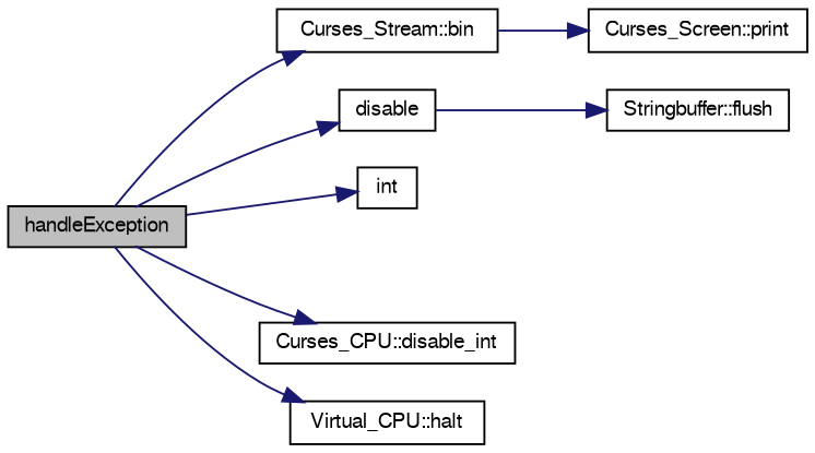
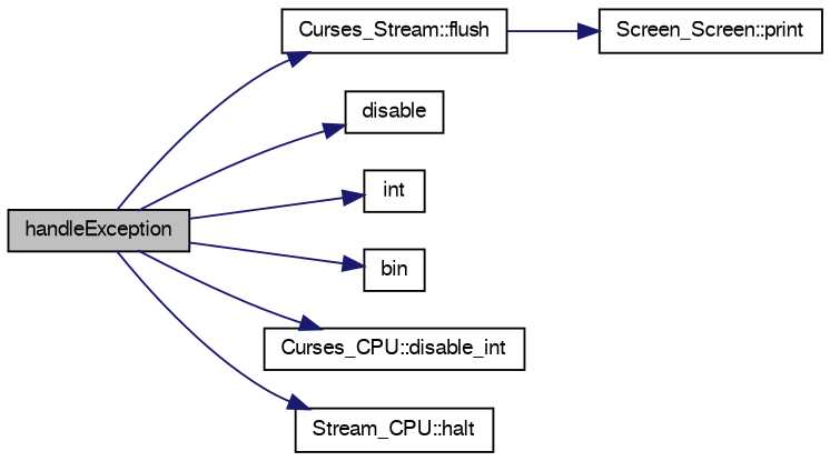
  digraph {
    rankdir=LR
    node [color=black fontname=FreeSans fontsize=10 shape=record]
    edge [color=midnightblue fontname=FreeSans fontsize=10 labelfontname=FreeSans labelfontsize=10 style=solid]
    n1 [fillcolor=grey75 fontcolor=black height=0.2 label=handleException style=filled width=0.4]
-   n2 [height=0.2 label="Curses_Stream::bin" width=0.4]
+   n2 [height=0.2 label="Curses_Stream::flush" width=0.4]
    n3 [height=0.2 label=disable width=0.4]
    n4 [height=0.2 label=int width=0.4]
+   n5 [height=0.2 label=bin width=0.4]
    n6 [height=0.2 label="Curses_CPU::disable_int" width=0.4]
-   n7 [height=0.2 label="Virtual_CPU::halt" width=0.4]
-   n8 [height=0.2 label="Curses_Screen::print" width=0.4]
-   n9 [height=0.2 label="Stringbuffer::flush" width=0.4]
+   n7 [height=0.2 label="Stream_CPU::halt" width=0.4]
+   n8 [height=0.2 label="Screen_Screen::print" width=0.4]
    n1 -> n2
    n1 -> n3
    n1 -> n4
+   n1 -> n5
    n1 -> n6
    n1 -> n7
    n2 -> n8
-   n3 -> n9
  }
